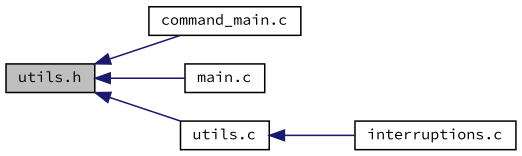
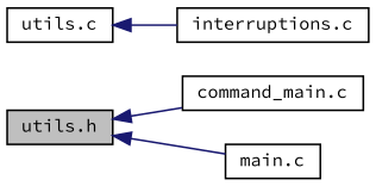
  digraph {
    fontname="Source Code Pro"
    rankdir=LR
    node [color=black fillcolor=white fontname="Source Code Pro" fontsize=10 shape=record style=filled]
    edge [color=midnightblue dir=back fontname="Source Code Pro" fontsize=10 labelfontname=Helvetica labelfontsize=10 style=solid]
    n1 [fillcolor=grey75 fontcolor=black height=0.2 label="utils.h" width=0.4]
    n2 [height=0.2 label="command_main.c" width=0.4]
    n3 [height=0.2 label="main.c" width=0.4]
    n4 [height=0.2 label="utils.c" width=0.4]
    n5 [height=0.2 label="interruptions.c" width=0.4]
    n1 -> n2
    n1 -> n3
-   n1 -> n4
    n4 -> n5
  }
